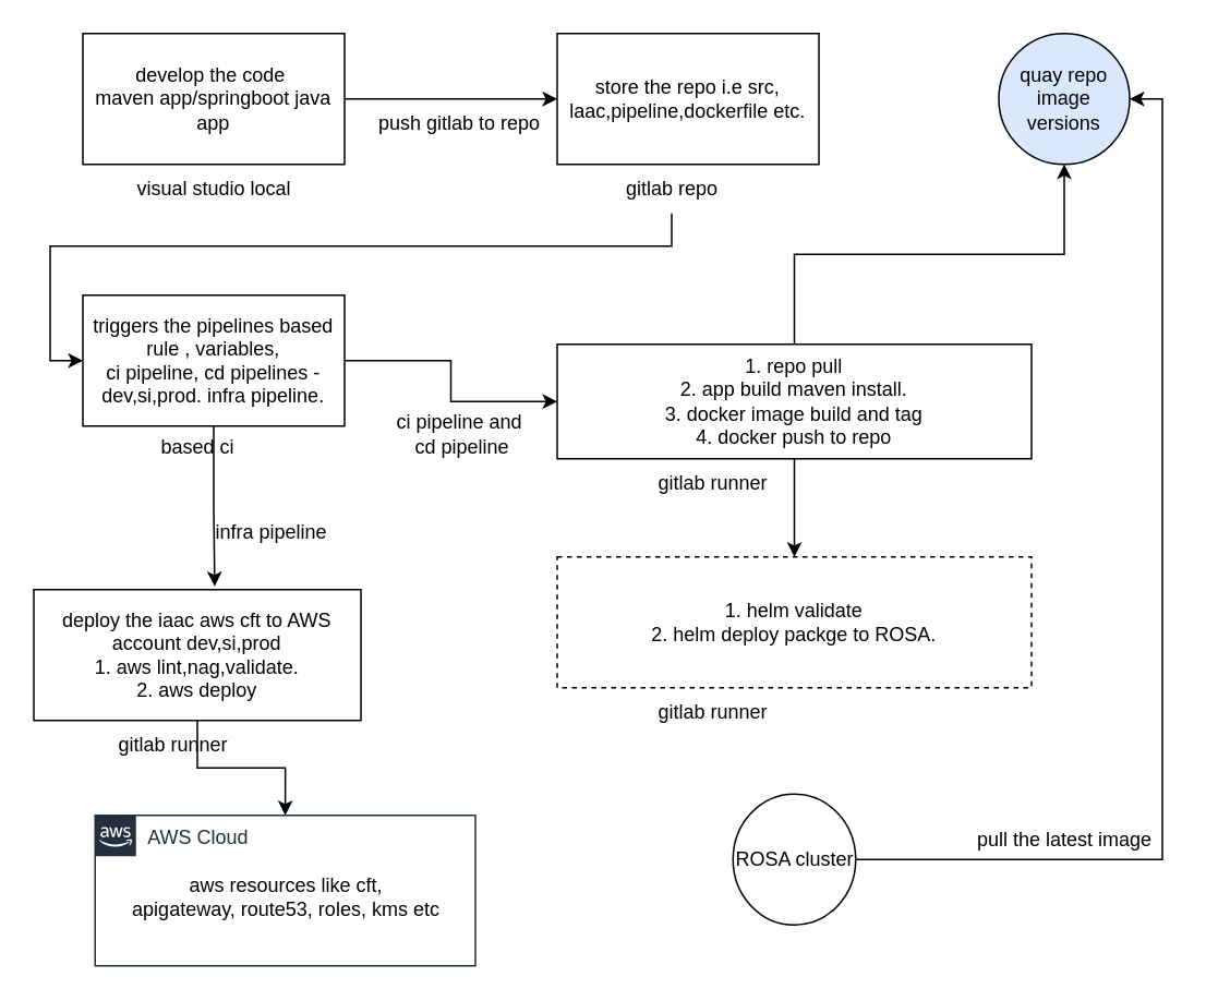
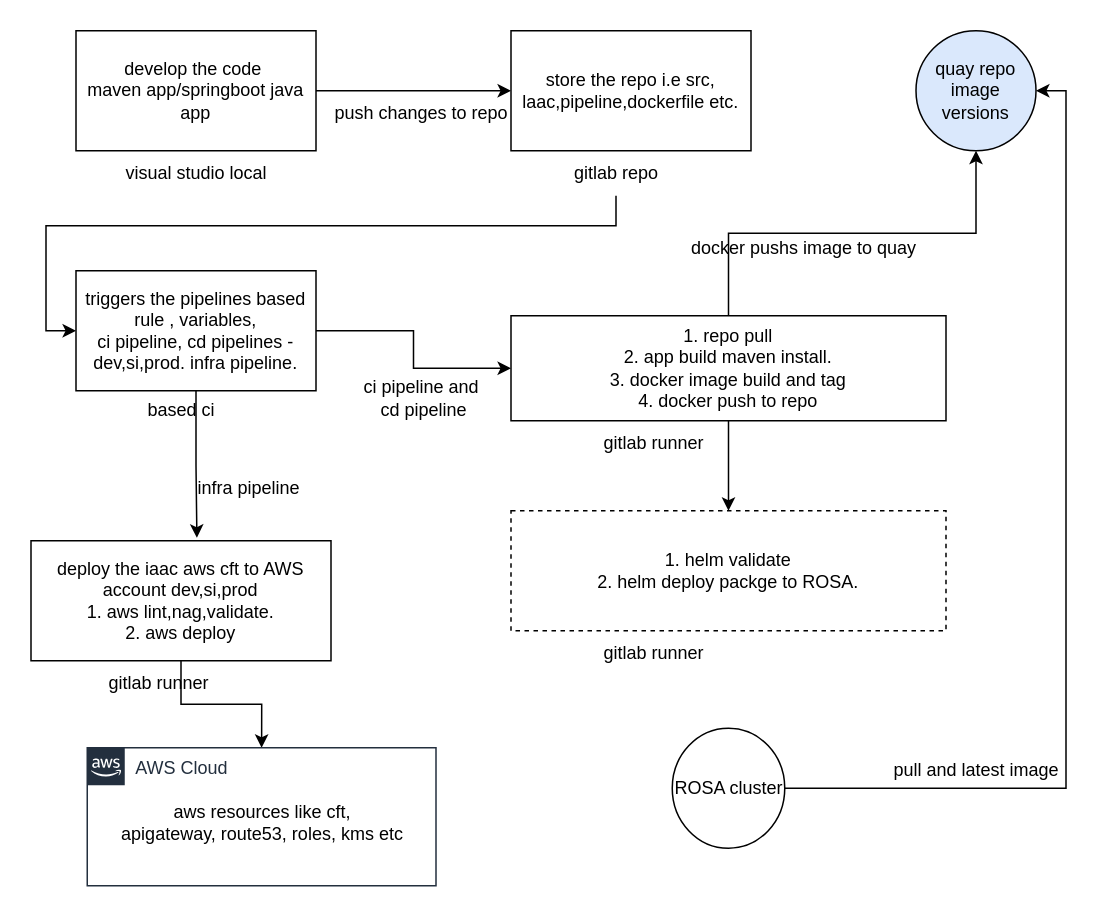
  <mxCell id="0" />
  <mxCell id="1" parent="0" />
  <mxCell id="2" style="edgeStyle=orthogonalEdgeStyle;rounded=0;orthogonalLoop=1;jettySize=auto;html=1;entryX=0;entryY=0.5;entryDx=0;entryDy=0;" edge="1" parent="1" source="3" target="5"><mxGeometry relative="1" as="geometry" /></mxCell>
  <mxCell id="3" value="develop the code&amp;nbsp;&lt;br&gt;maven app/springboot java app" style="rounded=0;whiteSpace=wrap;html=1;" vertex="1" parent="1"><mxGeometry x="50" y="20" width="160" height="80" as="geometry" /></mxCell>
  <mxCell id="4" value="visual studio local" style="text;html=1;align=center;verticalAlign=middle;resizable=0;points=[];autosize=1;strokeColor=none;fillColor=none;" vertex="1" parent="1"><mxGeometry x="70" y="100" width="120" height="30" as="geometry" /></mxCell>
  <mxCell id="5" value="store the repo i.e src, laac,pipeline,dockerfile etc." style="rounded=0;whiteSpace=wrap;html=1;" vertex="1" parent="1"><mxGeometry x="340" y="20" width="160" height="80" as="geometry" /></mxCell>
- <mxCell id="6" value="push gitlab to repo" style="text;html=1;align=center;verticalAlign=middle;resizable=0;points=[];autosize=1;strokeColor=none;fillColor=none;" vertex="1" parent="1"><mxGeometry x="210" y="60" width="140" height="30" as="geometry" /></mxCell>
+ <mxCell id="6" value="push changes to repo" style="text;html=1;align=center;verticalAlign=middle;resizable=0;points=[];autosize=1;strokeColor=none;fillColor=none;" vertex="1" parent="1"><mxGeometry x="210" y="60" width="140" height="30" as="geometry" /></mxCell>
  <mxCell id="7" style="edgeStyle=orthogonalEdgeStyle;rounded=0;orthogonalLoop=1;jettySize=auto;html=1;entryX=0;entryY=0.5;entryDx=0;entryDy=0;" edge="1" parent="1" source="8" target="10"><mxGeometry relative="1" as="geometry"><Array as="points"><mxPoint x="410" y="150" /><mxPoint x="30" y="150" /><mxPoint x="30" y="220" /></Array></mxGeometry></mxCell>
  <mxCell id="8" value="gitlab repo" style="text;html=1;align=center;verticalAlign=middle;resizable=0;points=[];autosize=1;strokeColor=none;fillColor=none;" vertex="1" parent="1"><mxGeometry x="370" y="100" width="80" height="30" as="geometry" /></mxCell>
  <mxCell id="9" style="edgeStyle=orthogonalEdgeStyle;rounded=0;orthogonalLoop=1;jettySize=auto;html=1;entryX=0;entryY=0.5;entryDx=0;entryDy=0;" edge="1" parent="1" source="10" target="13"><mxGeometry relative="1" as="geometry" /></mxCell>
  <mxCell id="10" value="triggers the pipelines based rule , variables,&lt;br&gt;ci pipeline, cd pipelines -dev,si,prod. infra pipeline." style="rounded=0;whiteSpace=wrap;html=1;" vertex="1" parent="1"><mxGeometry x="50" y="180" width="160" height="80" as="geometry" /></mxCell>
  <mxCell id="11" value="based ci" style="text;html=1;align=center;verticalAlign=middle;resizable=0;points=[];autosize=1;strokeColor=none;fillColor=none;" vertex="1" parent="1"><mxGeometry x="90" y="258" width="60" height="30" as="geometry" /></mxCell>
  <mxCell id="12" style="edgeStyle=orthogonalEdgeStyle;rounded=0;orthogonalLoop=1;jettySize=auto;html=1;entryX=0.5;entryY=0;entryDx=0;entryDy=0;" edge="1" parent="1" source="13" target="19"><mxGeometry relative="1" as="geometry" /></mxCell>
  <mxCell id="13" value="1. repo pull&lt;br&gt;2. app build maven install.&lt;br&gt;3. docker image build and tag&lt;br&gt;4. docker push to repo" style="rounded=0;whiteSpace=wrap;html=1;" vertex="1" parent="1"><mxGeometry x="340" y="210" width="290" height="70" as="geometry" /></mxCell>
  <mxCell id="14" value="ci pipeline and&lt;br&gt;&amp;nbsp;cd pipeline" style="text;html=1;align=center;verticalAlign=middle;resizable=0;points=[];autosize=1;strokeColor=none;fillColor=none;" vertex="1" parent="1"><mxGeometry x="230" y="245" width="100" height="40" as="geometry" /></mxCell>
  <mxCell id="15" value="gitlab runner" style="text;html=1;align=center;verticalAlign=middle;resizable=0;points=[];autosize=1;strokeColor=none;fillColor=none;" vertex="1" parent="1"><mxGeometry x="390" y="280" width="90" height="30" as="geometry" /></mxCell>
  <mxCell id="16" value="quay repo&lt;br&gt;image versions" style="ellipse;whiteSpace=wrap;html=1;fillColor=#dae8fc;" vertex="1" parent="1"><mxGeometry x="610" y="20" width="80" height="80" as="geometry" /></mxCell>
+ <mxCell id="17" value="docker pushs image to quay" style="text;html=1;align=center;verticalAlign=middle;resizable=0;points=[];autosize=1;strokeColor=none;fillColor=none;" vertex="1" parent="1"><mxGeometry x="450" y="150" width="170" height="30" as="geometry" /></mxCell>
  <mxCell id="18" style="edgeStyle=orthogonalEdgeStyle;rounded=0;orthogonalLoop=1;jettySize=auto;html=1;exitX=0.5;exitY=1;exitDx=0;exitDy=0;" edge="1" parent="1" source="13" target="13"><mxGeometry relative="1" as="geometry" /></mxCell>
  <mxCell id="19" value="1. helm validate&lt;br&gt;2. helm deploy packge to ROSA.&lt;br&gt;" style="whiteSpace=wrap;html=1;dashed=1;" vertex="1" parent="1"><mxGeometry x="340" y="340" width="290" height="80" as="geometry" /></mxCell>
  <mxCell id="20" value="gitlab runner" style="text;html=1;align=center;verticalAlign=middle;resizable=0;points=[];autosize=1;strokeColor=none;fillColor=none;" vertex="1" parent="1"><mxGeometry x="390" y="420" width="90" height="30" as="geometry" /></mxCell>
  <mxCell id="21" style="edgeStyle=orthogonalEdgeStyle;rounded=0;orthogonalLoop=1;jettySize=auto;html=1;entryX=0.5;entryY=1;entryDx=0;entryDy=0;" edge="1" parent="1" source="13" target="16"><mxGeometry relative="1" as="geometry" /></mxCell>
  <mxCell id="22" style="edgeStyle=orthogonalEdgeStyle;rounded=0;orthogonalLoop=1;jettySize=auto;html=1;entryX=1;entryY=0.5;entryDx=0;entryDy=0;" edge="1" parent="1" source="23" target="16"><mxGeometry relative="1" as="geometry" /></mxCell>
  <mxCell id="23" value="ROSA cluster" style="ellipse;whiteSpace=wrap;html=1;" vertex="1" parent="1"><mxGeometry x="447.5" y="485" width="75" height="80" as="geometry" /></mxCell>
- <mxCell id="24" value="pull the latest image" style="text;html=1;align=center;verticalAlign=middle;resizable=0;points=[];autosize=1;strokeColor=none;fillColor=none;" vertex="1" parent="1"><mxGeometry x="585" y="498" width="130" height="30" as="geometry" /></mxCell>
+ <mxCell id="24" value="pull and latest image" style="text;html=1;align=center;verticalAlign=middle;resizable=0;points=[];autosize=1;strokeColor=none;fillColor=none;" vertex="1" parent="1"><mxGeometry x="585" y="498" width="130" height="30" as="geometry" /></mxCell>
  <mxCell id="25" style="edgeStyle=orthogonalEdgeStyle;rounded=0;orthogonalLoop=1;jettySize=auto;html=1;entryX=0.5;entryY=0;entryDx=0;entryDy=0;" edge="1" parent="1" source="26" target="28"><mxGeometry relative="1" as="geometry" /></mxCell>
  <mxCell id="26" value="deploy the iaac aws cft to AWS account dev,si,prod&lt;br&gt;1. aws lint,nag,validate.&lt;br&gt;2. aws deploy" style="whiteSpace=wrap;html=1;" vertex="1" parent="1"><mxGeometry x="20" y="360" width="200" height="80" as="geometry" /></mxCell>
  <mxCell id="27" value="gitlab runner" style="text;html=1;align=center;verticalAlign=middle;resizable=0;points=[];autosize=1;strokeColor=none;fillColor=none;" vertex="1" parent="1"><mxGeometry x="60" y="440" width="90" height="30" as="geometry" /></mxCell>
  <mxCell id="28" value="AWS Cloud" style="points=[[0,0],[0.25,0],[0.5,0],[0.75,0],[1,0],[1,0.25],[1,0.5],[1,0.75],[1,1],[0.75,1],[0.5,1],[0.25,1],[0,1],[0,0.75],[0,0.5],[0,0.25]];outlineConnect=0;gradientColor=none;html=1;whiteSpace=wrap;fontSize=12;fontStyle=0;container=1;pointerEvents=0;collapsible=0;recursiveResize=0;shape=mxgraph.aws4.group;grIcon=mxgraph.aws4.group_aws_cloud_alt;strokeColor=#232F3E;fillColor=none;verticalAlign=top;align=left;spacingLeft=30;fontColor=#232F3E;dashed=0;" vertex="1" parent="1"><mxGeometry x="57.5" y="498" width="232.5" height="92" as="geometry" /></mxCell>
  <mxCell id="29" value="aws resources like cft, &lt;br&gt;apigateway, route53, roles, kms etc" style="text;html=1;align=center;verticalAlign=middle;resizable=0;points=[];autosize=1;strokeColor=none;fillColor=none;" vertex="1" parent="28"><mxGeometry x="11.25" y="30" width="210" height="40" as="geometry" /></mxCell>
  <mxCell id="30" style="edgeStyle=orthogonalEdgeStyle;rounded=0;orthogonalLoop=1;jettySize=auto;html=1;entryX=0.553;entryY=-0.025;entryDx=0;entryDy=0;entryPerimeter=0;" edge="1" parent="1" source="10" target="26"><mxGeometry relative="1" as="geometry" /></mxCell>
  <mxCell id="31" value="infra pipeline" style="text;html=1;align=center;verticalAlign=middle;resizable=0;points=[];autosize=1;strokeColor=none;fillColor=none;" vertex="1" parent="1"><mxGeometry x="120" y="310" width="90" height="30" as="geometry" /></mxCell>
